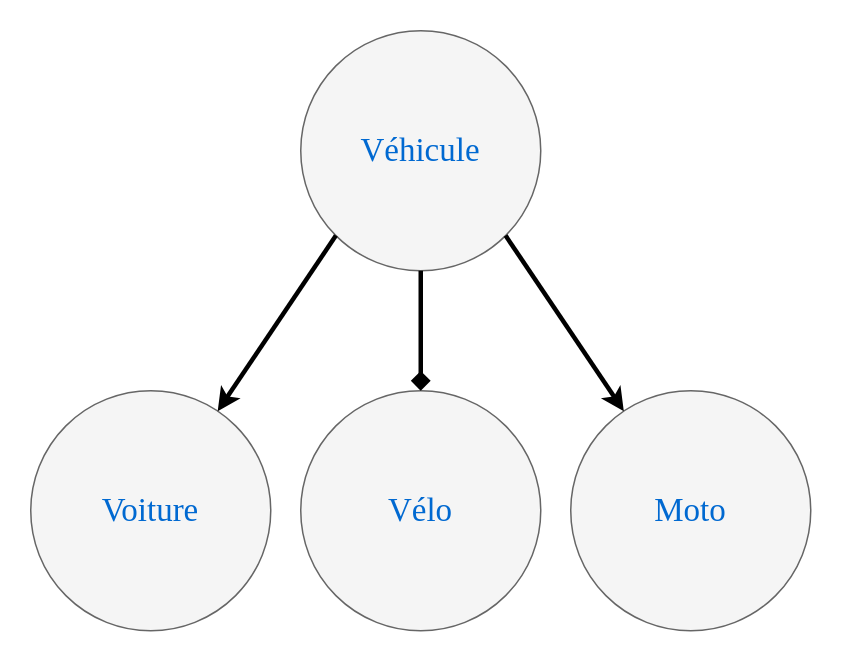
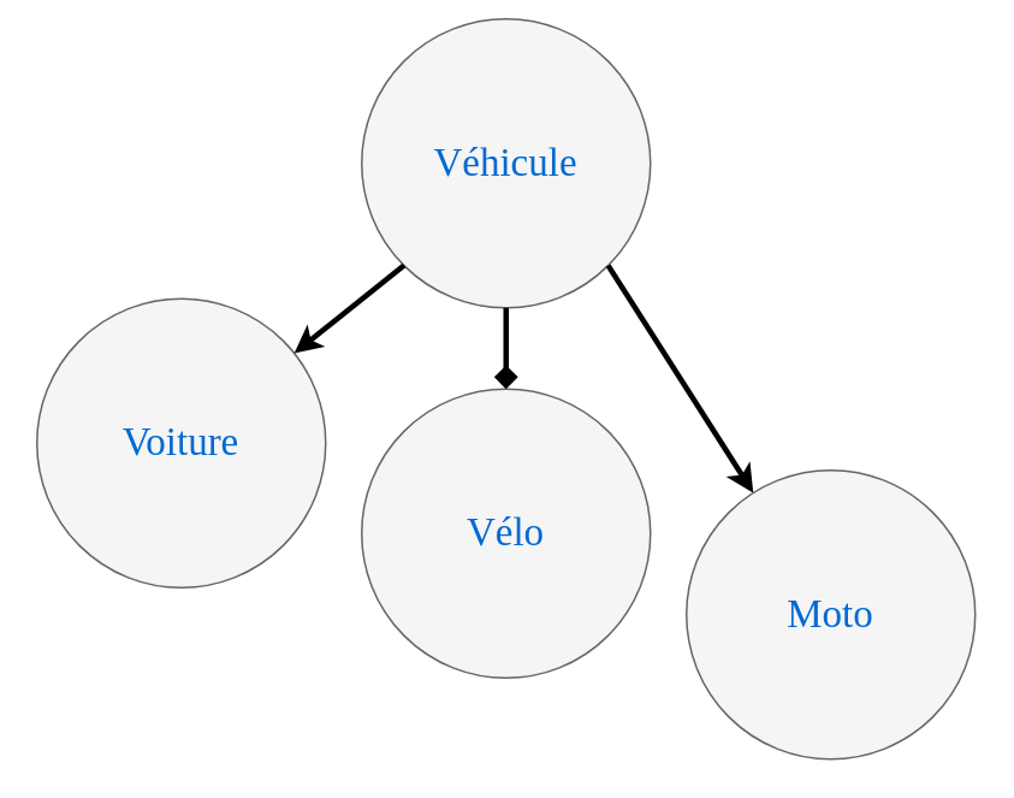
  <mxCell id="0" />
  <mxCell id="1" parent="0" />
- <mxCell id="2" value="Véhicule" style="ellipse;whiteSpace=wrap;html=1;rounded=0;shadow=0;dashed=0;comic=0;fontFamily=Verdana;fontSize=22;fontColor=#0069D1;fillColor=#f5f5f5;strokeColor=#666666;" parent="1" vertex="1"><mxGeometry x="200" y="20" width="160" height="160" as="geometry" /></mxCell>
- <mxCell id="3" value="Vélo" style="ellipse;whiteSpace=wrap;html=1;rounded=0;shadow=0;dashed=0;comic=0;fontFamily=Verdana;fontSize=22;fontColor=#0069D1;fillColor=#f5f5f5;strokeColor=#666666;" parent="1" vertex="1"><mxGeometry x="200" y="260" width="160" height="160" as="geometry" /></mxCell>
+ <mxCell id="2" value="Véhicule" style="ellipse;whiteSpace=wrap;html=1;rounded=0;shadow=0;dashed=0;comic=0;fontFamily=Verdana;fontSize=22;fontColor=#0069D1;fillColor=#f5f5f5;strokeColor=#666666;" parent="1" vertex="1"><mxGeometry x="200" y="10" width="160" height="160" as="geometry" /></mxCell>
+ <mxCell id="3" value="Vélo" style="ellipse;whiteSpace=wrap;html=1;rounded=0;shadow=0;dashed=0;comic=0;fontFamily=Verdana;fontSize=22;fontColor=#0069D1;fillColor=#f5f5f5;strokeColor=#666666;" parent="1" vertex="1"><mxGeometry x="200" y="215" width="160" height="160" as="geometry" /></mxCell>
  <mxCell id="4" value="Moto" style="ellipse;whiteSpace=wrap;html=1;rounded=0;shadow=0;dashed=0;comic=0;fontFamily=Verdana;fontSize=22;fontColor=#0069D1;fillColor=#f5f5f5;strokeColor=#666666;" parent="1" vertex="1"><mxGeometry x="380" y="260" width="160" height="160" as="geometry" /></mxCell>
- <mxCell id="5" value="Voiture" style="ellipse;whiteSpace=wrap;html=1;rounded=0;shadow=0;dashed=0;comic=0;fontFamily=Verdana;fontSize=22;fontColor=#0069D1;fillColor=#f5f5f5;strokeColor=#666666;" parent="1" vertex="1"><mxGeometry x="20" y="260" width="160" height="160" as="geometry" /></mxCell>
+ <mxCell id="5" value="Voiture" style="ellipse;whiteSpace=wrap;html=1;rounded=0;shadow=0;dashed=0;comic=0;fontFamily=Verdana;fontSize=22;fontColor=#0069D1;fillColor=#f5f5f5;strokeColor=#666666;" parent="1" vertex="1"><mxGeometry x="20" y="165" width="160" height="160" as="geometry" /></mxCell>
  <mxCell id="6" value="" style="endArrow=classic;html=1;strokeWidth=3;exitX=0;exitY=1;exitDx=0;exitDy=0;" edge="1" parent="1" source="2" target="5"><mxGeometry width="50" height="50" relative="1" as="geometry"><mxPoint x="20" y="490" as="sourcePoint" /><mxPoint x="70" y="440" as="targetPoint" /></mxGeometry></mxCell>
  <mxCell id="7" value="" style="endArrow=diamond;html=1;strokeWidth=3;exitX=0.5;exitY=1;exitDx=0;exitDy=0;entryX=0.5;entryY=0;entryDx=0;entryDy=0;" edge="1" parent="1" source="2" target="3"><mxGeometry width="50" height="50" relative="1" as="geometry"><mxPoint x="20" y="490" as="sourcePoint" /><mxPoint x="70" y="440" as="targetPoint" /></mxGeometry></mxCell>
  <mxCell id="8" value="" style="endArrow=classic;html=1;strokeWidth=3;exitX=1;exitY=1;exitDx=0;exitDy=0;" edge="1" parent="1" source="2" target="4"><mxGeometry width="50" height="50" relative="1" as="geometry"><mxPoint x="20" y="490" as="sourcePoint" /><mxPoint x="70" y="440" as="targetPoint" /></mxGeometry></mxCell>
